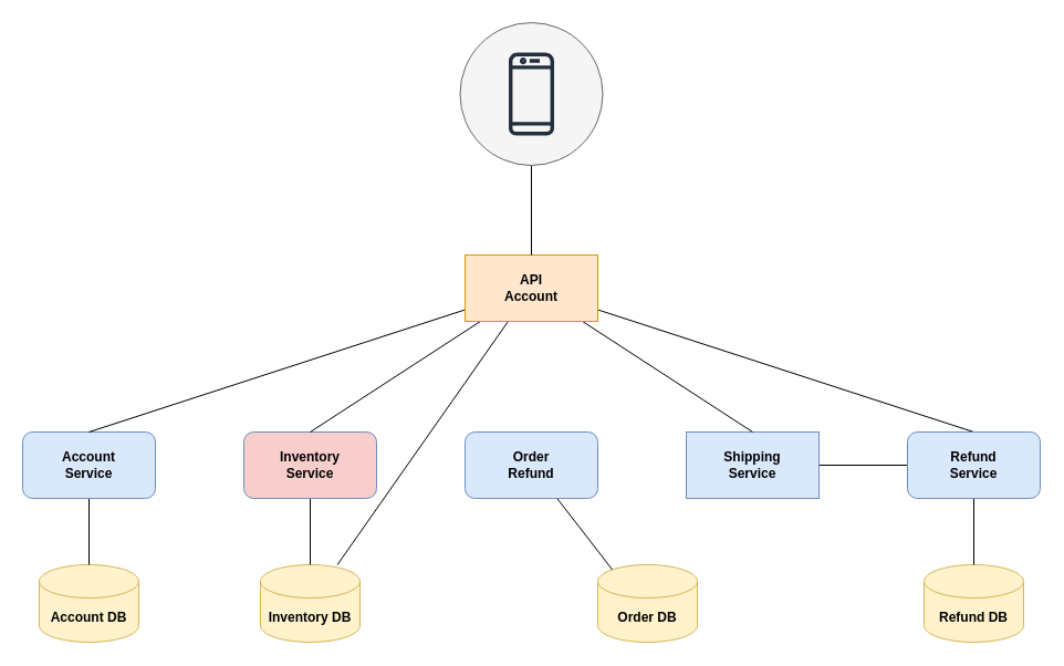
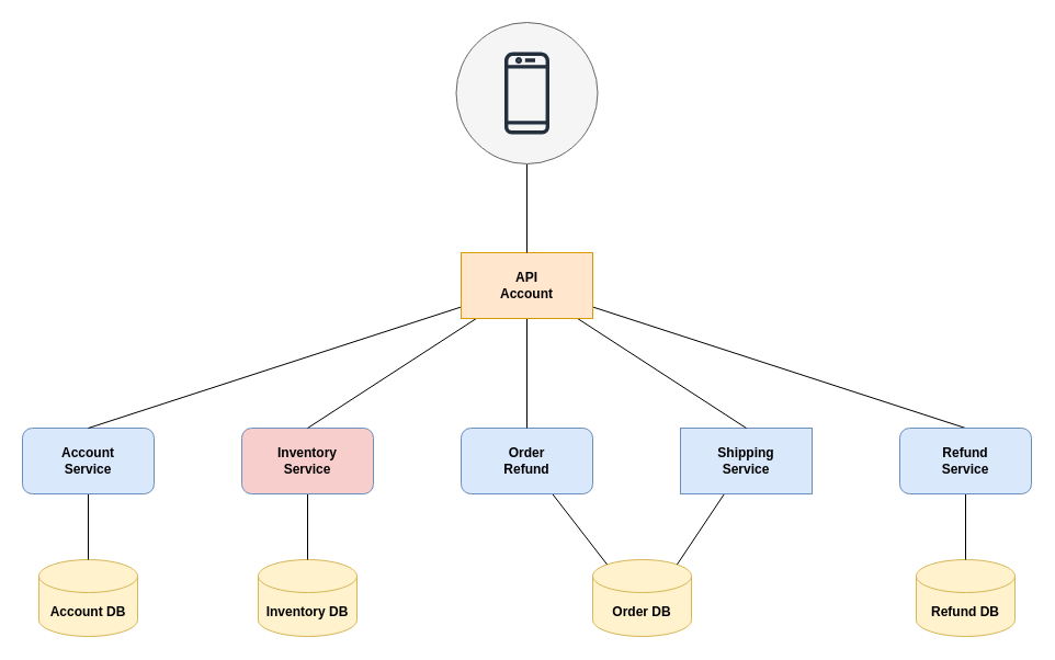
  <mxCell id="0" />
  <mxCell id="1" parent="0" />
  <mxCell id="2" value="&lt;b&gt;Account DB&lt;/b&gt;" style="shape=cylinder3;whiteSpace=wrap;html=1;boundedLbl=1;backgroundOutline=1;size=15;fillColor=#fff2cc;strokeColor=#d6b656;" vertex="1" parent="1"><mxGeometry x="35" y="510" width="90" height="70" as="geometry" /></mxCell>
  <mxCell id="3" style="edgeStyle=none;rounded=0;orthogonalLoop=1;jettySize=auto;html=1;endArrow=none;endFill=0;" edge="1" parent="1" source="4" target="2"><mxGeometry relative="1" as="geometry" /></mxCell>
  <mxCell id="4" value="&lt;b&gt;Account&lt;br&gt;Service&lt;/b&gt;" style="rounded=1;whiteSpace=wrap;html=1;fillColor=#dae8fc;strokeColor=#6c8ebf;" vertex="1" parent="1"><mxGeometry x="20" y="390" width="120" height="60" as="geometry" /></mxCell>
  <mxCell id="5" value="&lt;b&gt;Inventory&amp;nbsp;&lt;/b&gt;&lt;b&gt;DB&lt;/b&gt;" style="shape=cylinder3;whiteSpace=wrap;html=1;boundedLbl=1;backgroundOutline=1;size=15;fillColor=#fff2cc;strokeColor=#d6b656;" vertex="1" parent="1"><mxGeometry x="235" y="510" width="90" height="70" as="geometry" /></mxCell>
  <mxCell id="6" style="edgeStyle=none;rounded=0;orthogonalLoop=1;jettySize=auto;html=1;endArrow=none;endFill=0;" edge="1" parent="1" source="7" target="5"><mxGeometry relative="1" as="geometry" /></mxCell>
  <mxCell id="7" value="&lt;b&gt;Inventory&lt;br&gt;Service&lt;/b&gt;" style="rounded=1;whiteSpace=wrap;html=1;fillColor=#f8cecc;strokeColor=#6c8ebf;" vertex="1" parent="1"><mxGeometry x="220" y="390" width="120" height="60" as="geometry" /></mxCell>
  <mxCell id="8" value="&lt;b&gt;Order&lt;/b&gt;&lt;b&gt;&amp;nbsp;DB&lt;/b&gt;" style="shape=cylinder3;whiteSpace=wrap;html=1;boundedLbl=1;backgroundOutline=1;size=15;fillColor=#fff2cc;strokeColor=#d6b656;" vertex="1" parent="1"><mxGeometry x="540" y="510" width="90" height="70" as="geometry" /></mxCell>
  <mxCell id="9" style="edgeStyle=none;rounded=0;orthogonalLoop=1;jettySize=auto;html=1;entryX=0.145;entryY=0;entryDx=0;entryDy=4.35;entryPerimeter=0;endArrow=none;endFill=0;" edge="1" parent="1" source="10" target="8"><mxGeometry relative="1" as="geometry" /></mxCell>
  <mxCell id="10" value="&lt;b&gt;Order&lt;br&gt;Refund&lt;/b&gt;" style="rounded=1;whiteSpace=wrap;html=1;fillColor=#dae8fc;strokeColor=#6c8ebf;" vertex="1" parent="1"><mxGeometry x="420" y="390" width="120" height="60" as="geometry" /></mxCell>
- <mxCell id="11" style="edgeStyle=none;rounded=0;orthogonalLoop=1;jettySize=auto;html=1;endArrow=none;endFill=0;" edge="1" parent="1" source="12" target="21"><mxGeometry relative="1" as="geometry" /></mxCell>
+ <mxCell id="11" style="edgeStyle=none;rounded=0;orthogonalLoop=1;jettySize=auto;html=1;entryX=0.855;entryY=0;entryDx=0;entryDy=4.35;entryPerimeter=0;endArrow=none;endFill=0;" edge="1" parent="1" source="12" target="8"><mxGeometry relative="1" as="geometry" /></mxCell>
  <mxCell id="12" value="&lt;b&gt;Shipping&lt;br&gt;Service&lt;/b&gt;" style="whiteSpace=wrap;html=1;fillColor=#dae8fc;strokeColor=#6c8ebf;rounded=0;" vertex="1" parent="1"><mxGeometry x="620" y="390" width="120" height="60" as="geometry" /></mxCell>
  <mxCell id="13" style="edgeStyle=none;rounded=0;orthogonalLoop=1;jettySize=auto;html=1;entryX=0.5;entryY=0;entryDx=0;entryDy=0;endArrow=none;endFill=0;" edge="1" parent="1" source="18" target="7"><mxGeometry relative="1" as="geometry" /></mxCell>
- <mxCell id="14" style="edgeStyle=none;rounded=0;orthogonalLoop=1;jettySize=auto;html=1;endArrow=none;endFill=0;" edge="1" parent="1" source="18" target="5"><mxGeometry relative="1" as="geometry" /></mxCell>
+ <mxCell id="14" style="edgeStyle=none;rounded=0;orthogonalLoop=1;jettySize=auto;html=1;endArrow=none;endFill=0;" edge="1" parent="1" source="18" target="10"><mxGeometry relative="1" as="geometry" /></mxCell>
  <mxCell id="15" style="edgeStyle=none;rounded=0;orthogonalLoop=1;jettySize=auto;html=1;entryX=0.5;entryY=0;entryDx=0;entryDy=0;endArrow=none;endFill=0;" edge="1" parent="1" source="18" target="12"><mxGeometry relative="1" as="geometry" /></mxCell>
  <mxCell id="16" style="edgeStyle=none;rounded=0;orthogonalLoop=1;jettySize=auto;html=1;entryX=0.5;entryY=0;entryDx=0;entryDy=0;endArrow=none;endFill=0;" edge="1" parent="1" source="18" target="21"><mxGeometry relative="1" as="geometry" /></mxCell>
  <mxCell id="17" style="edgeStyle=none;rounded=0;orthogonalLoop=1;jettySize=auto;html=1;entryX=0.5;entryY=0;entryDx=0;entryDy=0;endArrow=none;endFill=0;" edge="1" parent="1" source="18" target="4"><mxGeometry relative="1" as="geometry" /></mxCell>
  <mxCell id="18" value="&lt;b&gt;API&lt;br&gt;Account&lt;/b&gt;" style="rounded=0;whiteSpace=wrap;html=1;fillColor=#ffe6cc;strokeColor=#d79b00;" vertex="1" parent="1"><mxGeometry x="420" width="120" height="60" as="geometry" y="230" /></mxCell>
  <mxCell id="19" value="&lt;b&gt;Refund&lt;/b&gt;&lt;b&gt;&amp;nbsp;DB&lt;/b&gt;" style="shape=cylinder3;whiteSpace=wrap;html=1;boundedLbl=1;backgroundOutline=1;size=15;fillColor=#fff2cc;strokeColor=#d6b656;" vertex="1" parent="1"><mxGeometry x="835" y="510" width="90" height="70" as="geometry" /></mxCell>
  <mxCell id="20" style="edgeStyle=none;rounded=0;orthogonalLoop=1;jettySize=auto;html=1;entryX=0.5;entryY=0;entryDx=0;entryDy=0;entryPerimeter=0;endArrow=none;endFill=0;" edge="1" parent="1" source="21" target="19"><mxGeometry relative="1" as="geometry" /></mxCell>
  <mxCell id="21" value="&lt;b&gt;Refund&lt;br&gt;Service&lt;/b&gt;" style="rounded=1;whiteSpace=wrap;html=1;fillColor=#dae8fc;strokeColor=#6c8ebf;" vertex="1" parent="1"><mxGeometry x="820" y="390" width="120" height="60" as="geometry" /></mxCell>
  <mxCell id="22" style="edgeStyle=none;rounded=0;orthogonalLoop=1;jettySize=auto;html=1;endArrow=none;endFill=0;" edge="1" parent="1" source="23" target="18"><mxGeometry relative="1" as="geometry" /></mxCell>
  <mxCell id="23" value="" style="ellipse;whiteSpace=wrap;html=1;aspect=fixed;fillColor=#f5f5f5;fontColor=#333333;strokeColor=#666666;" vertex="1" parent="1"><mxGeometry x="415.5" y="20" width="129" height="129" as="geometry" /></mxCell>
  <mxCell id="24" value="" style="sketch=0;outlineConnect=0;fontColor=#232F3E;gradientColor=none;fillColor=#232F3D;strokeColor=none;dashed=0;verticalLabelPosition=bottom;verticalAlign=top;align=center;html=1;fontSize=12;fontStyle=0;aspect=fixed;pointerEvents=1;shape=mxgraph.aws4.mobile_client;" vertex="1" parent="1"><mxGeometry x="459.5" y="45.5" width="41" height="78" as="geometry" /></mxCell>
